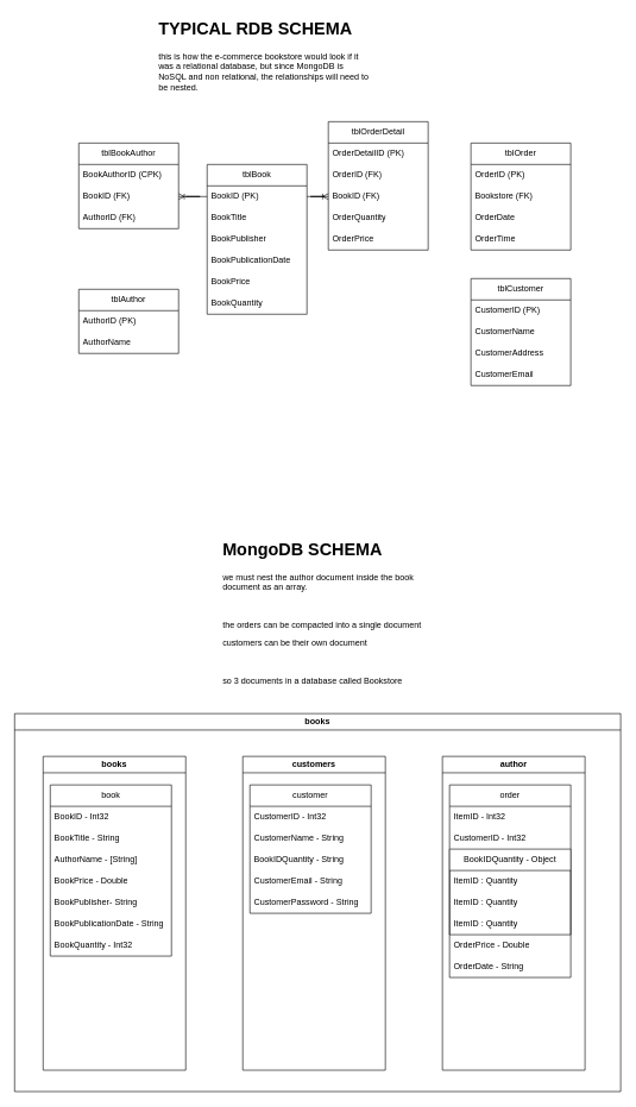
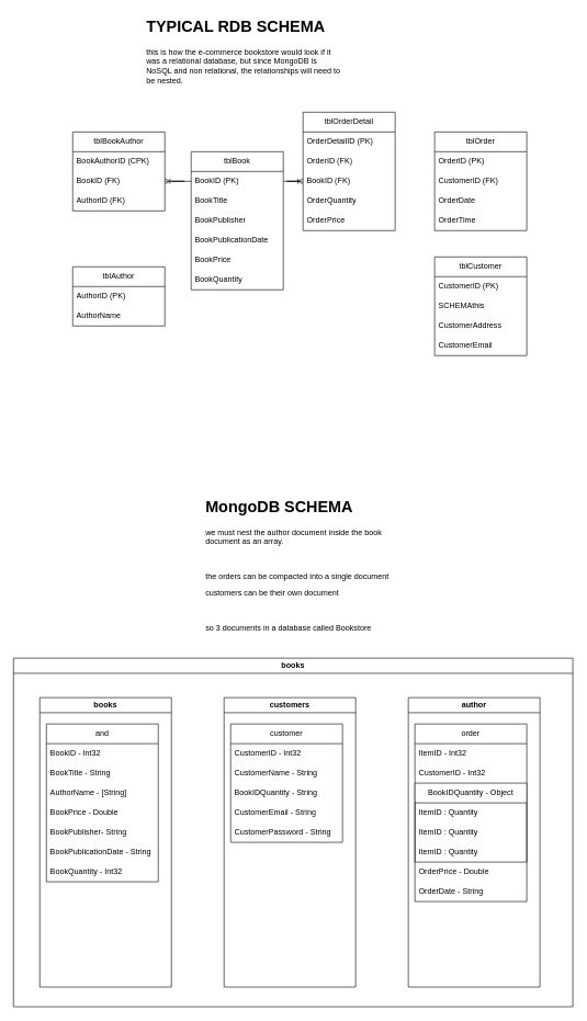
  <mxCell id="0" />
  <mxCell id="1" parent="0" />
  <mxCell id="2" value="tblBook" style="swimlane;fontStyle=0;childLayout=stackLayout;horizontal=1;startSize=30;horizontalStack=0;resizeParent=1;resizeParentMax=0;resizeLast=0;collapsible=1;marginBottom=0;whiteSpace=wrap;html=1;" parent="1" vertex="1"><mxGeometry x="290" y="230" width="140" height="210" as="geometry" /></mxCell>
  <mxCell id="3" value="BookID (PK)" style="text;strokeColor=none;fillColor=none;align=left;verticalAlign=middle;spacingLeft=4;spacingRight=4;overflow=hidden;points=[[0,0.5],[1,0.5]];portConstraint=eastwest;rotatable=0;whiteSpace=wrap;html=1;" parent="2" vertex="1"><mxGeometry y="30" width="140" height="30" as="geometry" /></mxCell>
  <mxCell id="4" value="BookTitle" style="text;strokeColor=none;fillColor=none;align=left;verticalAlign=middle;spacingLeft=4;spacingRight=4;overflow=hidden;points=[[0,0.5],[1,0.5]];portConstraint=eastwest;rotatable=0;whiteSpace=wrap;html=1;" parent="2" vertex="1"><mxGeometry y="60" width="140" height="30" as="geometry" /></mxCell>
  <mxCell id="5" value="BookPublisher" style="text;strokeColor=none;fillColor=none;align=left;verticalAlign=middle;spacingLeft=4;spacingRight=4;overflow=hidden;points=[[0,0.5],[1,0.5]];portConstraint=eastwest;rotatable=0;whiteSpace=wrap;html=1;" parent="2" vertex="1"><mxGeometry y="90" width="140" height="30" as="geometry" /></mxCell>
  <mxCell id="6" value="BookPublicationDate" style="text;strokeColor=none;fillColor=none;align=left;verticalAlign=middle;spacingLeft=4;spacingRight=4;overflow=hidden;points=[[0,0.5],[1,0.5]];portConstraint=eastwest;rotatable=0;whiteSpace=wrap;html=1;" parent="2" vertex="1"><mxGeometry y="120" width="140" height="30" as="geometry" /></mxCell>
  <mxCell id="7" value="BookPrice" style="text;strokeColor=none;fillColor=none;align=left;verticalAlign=middle;spacingLeft=4;spacingRight=4;overflow=hidden;points=[[0,0.5],[1,0.5]];portConstraint=eastwest;rotatable=0;whiteSpace=wrap;html=1;" parent="2" vertex="1"><mxGeometry y="150" width="140" height="30" as="geometry" /></mxCell>
  <mxCell id="8" value="BookQuantity" style="text;strokeColor=none;fillColor=none;align=left;verticalAlign=middle;spacingLeft=4;spacingRight=4;overflow=hidden;points=[[0,0.5],[1,0.5]];portConstraint=eastwest;rotatable=0;whiteSpace=wrap;html=1;" parent="2" vertex="1"><mxGeometry y="180" width="140" height="30" as="geometry" /></mxCell>
  <mxCell id="9" value="tblAuthor" style="swimlane;fontStyle=0;childLayout=stackLayout;horizontal=1;startSize=30;horizontalStack=0;resizeParent=1;resizeParentMax=0;resizeLast=0;collapsible=1;marginBottom=0;whiteSpace=wrap;html=1;" parent="1" vertex="1"><mxGeometry x="110" y="405" width="140" height="90" as="geometry" /></mxCell>
  <mxCell id="10" value="&lt;div&gt;AuthorID (PK)&lt;/div&gt;" style="text;strokeColor=none;fillColor=none;align=left;verticalAlign=middle;spacingLeft=4;spacingRight=4;overflow=hidden;points=[[0,0.5],[1,0.5]];portConstraint=eastwest;rotatable=0;whiteSpace=wrap;html=1;" parent="9" vertex="1"><mxGeometry y="30" width="140" height="30" as="geometry" /></mxCell>
  <mxCell id="11" value="&lt;div&gt;AuthorName&lt;/div&gt;" style="text;strokeColor=none;fillColor=none;align=left;verticalAlign=middle;spacingLeft=4;spacingRight=4;overflow=hidden;points=[[0,0.5],[1,0.5]];portConstraint=eastwest;rotatable=0;whiteSpace=wrap;html=1;" parent="9" vertex="1"><mxGeometry y="60" width="140" height="30" as="geometry" /></mxCell>
  <mxCell id="12" value="tblOrder" style="swimlane;fontStyle=0;childLayout=stackLayout;horizontal=1;startSize=30;horizontalStack=0;resizeParent=1;resizeParentMax=0;resizeLast=0;collapsible=1;marginBottom=0;whiteSpace=wrap;html=1;" parent="1" vertex="1"><mxGeometry x="660" y="200" width="140" height="150" as="geometry" /></mxCell>
  <mxCell id="13" value="&lt;div&gt;OrderID (PK)&lt;/div&gt;" style="text;strokeColor=none;fillColor=none;align=left;verticalAlign=middle;spacingLeft=4;spacingRight=4;overflow=hidden;points=[[0,0.5],[1,0.5]];portConstraint=eastwest;rotatable=0;whiteSpace=wrap;html=1;" parent="12" vertex="1"><mxGeometry y="30" width="140" height="30" as="geometry" /></mxCell>
- <mxCell id="14" value="&lt;div&gt;Bookstore (FK)&lt;/div&gt;" style="text;strokeColor=none;fillColor=none;align=left;verticalAlign=middle;spacingLeft=4;spacingRight=4;overflow=hidden;points=[[0,0.5],[1,0.5]];portConstraint=eastwest;rotatable=0;whiteSpace=wrap;html=1;" parent="12" vertex="1"><mxGeometry y="60" width="140" height="30" as="geometry" /></mxCell>
+ <mxCell id="14" value="&lt;div&gt;CustomerID (FK)&lt;/div&gt;" style="text;strokeColor=none;fillColor=none;align=left;verticalAlign=middle;spacingLeft=4;spacingRight=4;overflow=hidden;points=[[0,0.5],[1,0.5]];portConstraint=eastwest;rotatable=0;whiteSpace=wrap;html=1;" parent="12" vertex="1"><mxGeometry y="60" width="140" height="30" as="geometry" /></mxCell>
  <mxCell id="15" value="OrderDate" style="text;strokeColor=none;fillColor=none;align=left;verticalAlign=middle;spacingLeft=4;spacingRight=4;overflow=hidden;points=[[0,0.5],[1,0.5]];portConstraint=eastwest;rotatable=0;whiteSpace=wrap;html=1;" parent="12" vertex="1"><mxGeometry y="90" width="140" height="30" as="geometry" /></mxCell>
  <mxCell id="16" value="OrderTime" style="text;strokeColor=none;fillColor=none;align=left;verticalAlign=middle;spacingLeft=4;spacingRight=4;overflow=hidden;points=[[0,0.5],[1,0.5]];portConstraint=eastwest;rotatable=0;whiteSpace=wrap;html=1;" parent="12" vertex="1"><mxGeometry y="120" width="140" height="30" as="geometry" /></mxCell>
  <mxCell id="17" value="tblOrderDetail" style="swimlane;fontStyle=0;childLayout=stackLayout;horizontal=1;startSize=30;horizontalStack=0;resizeParent=1;resizeParentMax=0;resizeLast=0;collapsible=1;marginBottom=0;whiteSpace=wrap;html=1;" parent="1" vertex="1"><mxGeometry x="460" y="170" width="140" height="180" as="geometry" /></mxCell>
  <mxCell id="18" value="&lt;div&gt;OrderDetailID (PK)&lt;/div&gt;" style="text;strokeColor=none;fillColor=none;align=left;verticalAlign=middle;spacingLeft=4;spacingRight=4;overflow=hidden;points=[[0,0.5],[1,0.5]];portConstraint=eastwest;rotatable=0;whiteSpace=wrap;html=1;" parent="17" vertex="1"><mxGeometry y="30" width="140" height="30" as="geometry" /></mxCell>
  <mxCell id="19" value="&lt;div&gt;OrderID (FK)&lt;/div&gt;" style="text;strokeColor=none;fillColor=none;align=left;verticalAlign=middle;spacingLeft=4;spacingRight=4;overflow=hidden;points=[[0,0.5],[1,0.5]];portConstraint=eastwest;rotatable=0;whiteSpace=wrap;html=1;" parent="17" vertex="1"><mxGeometry y="60" width="140" height="30" as="geometry" /></mxCell>
  <mxCell id="20" value="&lt;div&gt;BookID (FK)&lt;/div&gt;" style="text;strokeColor=none;fillColor=none;align=left;verticalAlign=middle;spacingLeft=4;spacingRight=4;overflow=hidden;points=[[0,0.5],[1,0.5]];portConstraint=eastwest;rotatable=0;whiteSpace=wrap;html=1;" parent="17" vertex="1"><mxGeometry y="90" width="140" height="30" as="geometry" /></mxCell>
  <mxCell id="21" value="OrderQuantity" style="text;strokeColor=none;fillColor=none;align=left;verticalAlign=middle;spacingLeft=4;spacingRight=4;overflow=hidden;points=[[0,0.5],[1,0.5]];portConstraint=eastwest;rotatable=0;whiteSpace=wrap;html=1;" parent="17" vertex="1"><mxGeometry y="120" width="140" height="30" as="geometry" /></mxCell>
  <mxCell id="22" value="OrderPrice" style="text;strokeColor=none;fillColor=none;align=left;verticalAlign=middle;spacingLeft=4;spacingRight=4;overflow=hidden;points=[[0,0.5],[1,0.5]];portConstraint=eastwest;rotatable=0;whiteSpace=wrap;html=1;" parent="17" vertex="1"><mxGeometry y="150" width="140" height="30" as="geometry" /></mxCell>
  <mxCell id="23" value="tblCustomer" style="swimlane;fontStyle=0;childLayout=stackLayout;horizontal=1;startSize=30;horizontalStack=0;resizeParent=1;resizeParentMax=0;resizeLast=0;collapsible=1;marginBottom=0;whiteSpace=wrap;html=1;" parent="1" vertex="1"><mxGeometry x="660" y="390" width="140" height="150" as="geometry" /></mxCell>
  <mxCell id="24" value="&lt;div&gt;CustomerID (PK)&lt;/div&gt;" style="text;strokeColor=none;fillColor=none;align=left;verticalAlign=middle;spacingLeft=4;spacingRight=4;overflow=hidden;points=[[0,0.5],[1,0.5]];portConstraint=eastwest;rotatable=0;whiteSpace=wrap;html=1;" parent="23" vertex="1"><mxGeometry y="30" width="140" height="30" as="geometry" /></mxCell>
- <mxCell id="25" value="CustomerName" style="text;strokeColor=none;fillColor=none;align=left;verticalAlign=middle;spacingLeft=4;spacingRight=4;overflow=hidden;points=[[0,0.5],[1,0.5]];portConstraint=eastwest;rotatable=0;whiteSpace=wrap;html=1;" parent="23" vertex="1"><mxGeometry y="60" width="140" height="30" as="geometry" /></mxCell>
+ <mxCell id="25" value="SCHEMAthis" style="text;strokeColor=none;fillColor=none;align=left;verticalAlign=middle;spacingLeft=4;spacingRight=4;overflow=hidden;points=[[0,0.5],[1,0.5]];portConstraint=eastwest;rotatable=0;whiteSpace=wrap;html=1;" parent="23" vertex="1"><mxGeometry y="60" width="140" height="30" as="geometry" /></mxCell>
  <mxCell id="26" value="CustomerAddress" style="text;strokeColor=none;fillColor=none;align=left;verticalAlign=middle;spacingLeft=4;spacingRight=4;overflow=hidden;points=[[0,0.5],[1,0.5]];portConstraint=eastwest;rotatable=0;whiteSpace=wrap;html=1;" parent="23" vertex="1"><mxGeometry y="90" width="140" height="30" as="geometry" /></mxCell>
  <mxCell id="27" value="CustomerEmail" style="text;strokeColor=none;fillColor=none;align=left;verticalAlign=middle;spacingLeft=4;spacingRight=4;overflow=hidden;points=[[0,0.5],[1,0.5]];portConstraint=eastwest;rotatable=0;whiteSpace=wrap;html=1;" parent="23" vertex="1"><mxGeometry y="120" width="140" height="30" as="geometry" /></mxCell>
  <mxCell id="28" value="tblBookAuthor" style="swimlane;fontStyle=0;childLayout=stackLayout;horizontal=1;startSize=30;horizontalStack=0;resizeParent=1;resizeParentMax=0;resizeLast=0;collapsible=1;marginBottom=0;whiteSpace=wrap;html=1;" parent="1" vertex="1"><mxGeometry x="110" y="200" width="140" height="120" as="geometry" /></mxCell>
  <mxCell id="29" value="BookAuthorID (CPK)" style="text;strokeColor=none;fillColor=none;align=left;verticalAlign=middle;spacingLeft=4;spacingRight=4;overflow=hidden;points=[[0,0.5],[1,0.5]];portConstraint=eastwest;rotatable=0;whiteSpace=wrap;html=1;" parent="28" vertex="1"><mxGeometry y="30" width="140" height="30" as="geometry" /></mxCell>
  <mxCell id="30" value="BookID (FK)" style="text;strokeColor=none;fillColor=none;align=left;verticalAlign=middle;spacingLeft=4;spacingRight=4;overflow=hidden;points=[[0,0.5],[1,0.5]];portConstraint=eastwest;rotatable=0;whiteSpace=wrap;html=1;" parent="28" vertex="1"><mxGeometry y="60" width="140" height="30" as="geometry" /></mxCell>
  <mxCell id="31" value="AuthorID (FK)" style="text;strokeColor=none;fillColor=none;align=left;verticalAlign=middle;spacingLeft=4;spacingRight=4;overflow=hidden;points=[[0,0.5],[1,0.5]];portConstraint=eastwest;rotatable=0;whiteSpace=wrap;html=1;" parent="28" vertex="1"><mxGeometry y="90" width="140" height="30" as="geometry" /></mxCell>
  <mxCell id="32" value="" style="edgeStyle=entityRelationEdgeStyle;fontSize=12;html=1;endArrow=ERoneToMany;rounded=0;exitX=0;exitY=0.5;exitDx=0;exitDy=0;entryX=1;entryY=0.5;entryDx=0;entryDy=0;" parent="1" source="3" target="30" edge="1"><mxGeometry width="100" height="100" relative="1" as="geometry"><mxPoint x="470" y="570" as="sourcePoint" /><mxPoint x="570" y="470" as="targetPoint" /></mxGeometry></mxCell>
  <mxCell id="33" value="" style="edgeStyle=entityRelationEdgeStyle;fontSize=12;html=1;endArrow=ERoneToMany;exitX=1;exitY=0.5;exitDx=0;exitDy=0;entryX=0;entryY=0.5;entryDx=0;entryDy=0;" parent="1" source="3" target="20" edge="1"><mxGeometry width="100" height="100" relative="1" as="geometry"><mxPoint x="460" y="410" as="sourcePoint" /><mxPoint x="560" y="310" as="targetPoint" /></mxGeometry></mxCell>
  <mxCell id="34" value="&lt;h1 style=&quot;margin-top: 0px;&quot;&gt;TYPICAL RDB SCHEMA&lt;/h1&gt;&lt;p&gt;this is how the e-commerce bookstore would look if it was a relational database, but since MongoDB is NoSQL and non relational, the relationships will need to be nested.&lt;br&gt;&lt;/p&gt;" style="text;html=1;whiteSpace=wrap;overflow=hidden;rounded=0;" parent="1" vertex="1"><mxGeometry x="220" y="20" width="300" height="120" as="geometry" /></mxCell>
  <mxCell id="35" value="&lt;h1 style=&quot;margin-top: 0px;&quot;&gt;MongoDB SCHEMA&lt;/h1&gt;&lt;p&gt;we must nest the author document inside the book document as an array.&lt;br&gt;&lt;/p&gt;&lt;p&gt;&lt;br&gt;&lt;/p&gt;&lt;p&gt;the orders can be compacted into a single document&lt;/p&gt;&lt;p&gt;customers can be their own document&lt;/p&gt;&lt;p&gt;&lt;br&gt;&lt;/p&gt;&lt;p&gt;so 3 documents in a database called Bookstore&lt;/p&gt;" style="text;html=1;whiteSpace=wrap;overflow=hidden;rounded=0;" parent="1" vertex="1"><mxGeometry x="310" y="750" width="300" height="230" as="geometry" /></mxCell>
  <mxCell id="36" value="books" style="swimlane;whiteSpace=wrap;html=1;startSize=23;" parent="1" vertex="1"><mxGeometry y="1000" width="850" height="530" as="geometry" x="20" /></mxCell>
  <mxCell id="37" value="books" style="swimlane;whiteSpace=wrap;html=1;" parent="36" vertex="1"><mxGeometry x="40" y="60" width="200" height="440" as="geometry" /></mxCell>
- <mxCell id="38" value="book" style="swimlane;fontStyle=0;childLayout=stackLayout;horizontal=1;startSize=30;horizontalStack=0;resizeParent=1;resizeParentMax=0;resizeLast=0;collapsible=1;marginBottom=0;whiteSpace=wrap;html=1;" parent="37" vertex="1"><mxGeometry x="10" y="40" width="170" height="240" as="geometry" /></mxCell>
+ <mxCell id="38" value="and" style="swimlane;fontStyle=0;childLayout=stackLayout;horizontal=1;startSize=30;horizontalStack=0;resizeParent=1;resizeParentMax=0;resizeLast=0;collapsible=1;marginBottom=0;whiteSpace=wrap;html=1;" parent="37" vertex="1"><mxGeometry x="10" y="40" width="170" height="240" as="geometry" /></mxCell>
  <mxCell id="39" value="BookID - Int32" style="text;strokeColor=none;fillColor=none;align=left;verticalAlign=middle;spacingLeft=4;spacingRight=4;overflow=hidden;points=[[0,0.5],[1,0.5]];portConstraint=eastwest;rotatable=0;whiteSpace=wrap;html=1;" parent="38" vertex="1"><mxGeometry y="30" width="170" height="30" as="geometry" /></mxCell>
  <mxCell id="40" value="BookTitle - String" style="text;strokeColor=none;fillColor=none;align=left;verticalAlign=middle;spacingLeft=4;spacingRight=4;overflow=hidden;points=[[0,0.5],[1,0.5]];portConstraint=eastwest;rotatable=0;whiteSpace=wrap;html=1;" parent="38" vertex="1"><mxGeometry y="60" width="170" height="30" as="geometry" /></mxCell>
  <mxCell id="41" value="AuthorName - [String]" style="text;strokeColor=none;fillColor=none;align=left;verticalAlign=middle;spacingLeft=4;spacingRight=4;overflow=hidden;points=[[0,0.5],[1,0.5]];portConstraint=eastwest;rotatable=0;whiteSpace=wrap;html=1;" parent="38" vertex="1"><mxGeometry y="90" width="170" height="30" as="geometry" /></mxCell>
  <mxCell id="42" value="BookPrice - Double" style="text;strokeColor=none;fillColor=none;align=left;verticalAlign=middle;spacingLeft=4;spacingRight=4;overflow=hidden;points=[[0,0.5],[1,0.5]];portConstraint=eastwest;rotatable=0;whiteSpace=wrap;html=1;" vertex="1" parent="38"><mxGeometry y="120" width="170" height="30" as="geometry" /></mxCell>
  <mxCell id="43" value="BookPublisher- String" style="text;strokeColor=none;fillColor=none;align=left;verticalAlign=middle;spacingLeft=4;spacingRight=4;overflow=hidden;points=[[0,0.5],[1,0.5]];portConstraint=eastwest;rotatable=0;whiteSpace=wrap;html=1;" vertex="1" parent="38"><mxGeometry y="150" width="170" height="30" as="geometry" /></mxCell>
  <mxCell id="44" value="BookPublicationDate - String" style="text;strokeColor=none;fillColor=none;align=left;verticalAlign=middle;spacingLeft=4;spacingRight=4;overflow=hidden;points=[[0,0.5],[1,0.5]];portConstraint=eastwest;rotatable=0;whiteSpace=wrap;html=1;" vertex="1" parent="38"><mxGeometry y="180" width="170" height="30" as="geometry" /></mxCell>
  <mxCell id="45" value="BookQuantity - Int32" style="text;strokeColor=none;fillColor=none;align=left;verticalAlign=middle;spacingLeft=4;spacingRight=4;overflow=hidden;points=[[0,0.5],[1,0.5]];portConstraint=eastwest;rotatable=0;whiteSpace=wrap;html=1;" vertex="1" parent="38"><mxGeometry y="210" width="170" height="30" as="geometry" /></mxCell>
  <mxCell id="46" value="customers" style="swimlane;whiteSpace=wrap;html=1;" vertex="1" parent="36"><mxGeometry x="320" y="60" width="200" height="440" as="geometry" /></mxCell>
  <mxCell id="47" value="customer" style="swimlane;fontStyle=0;childLayout=stackLayout;horizontal=1;startSize=30;horizontalStack=0;resizeParent=1;resizeParentMax=0;resizeLast=0;collapsible=1;marginBottom=0;whiteSpace=wrap;html=1;" vertex="1" parent="46"><mxGeometry x="10" y="40" width="170" height="180" as="geometry" /></mxCell>
  <mxCell id="48" value="CustomerID - Int32" style="text;strokeColor=none;fillColor=none;align=left;verticalAlign=middle;spacingLeft=4;spacingRight=4;overflow=hidden;points=[[0,0.5],[1,0.5]];portConstraint=eastwest;rotatable=0;whiteSpace=wrap;html=1;" vertex="1" parent="47"><mxGeometry y="30" width="170" height="30" as="geometry" /></mxCell>
  <mxCell id="49" value="CustomerName - String" style="text;strokeColor=none;fillColor=none;align=left;verticalAlign=middle;spacingLeft=4;spacingRight=4;overflow=hidden;points=[[0,0.5],[1,0.5]];portConstraint=eastwest;rotatable=0;whiteSpace=wrap;html=1;" vertex="1" parent="47"><mxGeometry y="60" width="170" height="30" as="geometry" /></mxCell>
  <mxCell id="50" value="BookIDQuantity&amp;nbsp;- String" style="text;strokeColor=none;fillColor=none;align=left;verticalAlign=middle;spacingLeft=4;spacingRight=4;overflow=hidden;points=[[0,0.5],[1,0.5]];portConstraint=eastwest;rotatable=0;whiteSpace=wrap;html=1;" vertex="1" parent="47"><mxGeometry y="90" width="170" height="30" as="geometry" /></mxCell>
  <mxCell id="51" value="CustomerEmail&amp;nbsp;- String" style="text;strokeColor=none;fillColor=none;align=left;verticalAlign=middle;spacingLeft=4;spacingRight=4;overflow=hidden;points=[[0,0.5],[1,0.5]];portConstraint=eastwest;rotatable=0;whiteSpace=wrap;html=1;" vertex="1" parent="47"><mxGeometry y="120" width="170" height="30" as="geometry" /></mxCell>
  <mxCell id="52" value="CustomerPassword&amp;nbsp;- String" style="text;strokeColor=none;fillColor=none;align=left;verticalAlign=middle;spacingLeft=4;spacingRight=4;overflow=hidden;points=[[0,0.5],[1,0.5]];portConstraint=eastwest;rotatable=0;whiteSpace=wrap;html=1;" vertex="1" parent="47"><mxGeometry y="150" width="170" height="30" as="geometry" /></mxCell>
  <mxCell id="53" value="author" style="swimlane;whiteSpace=wrap;html=1;" vertex="1" parent="36"><mxGeometry x="600" y="60" width="200" height="440" as="geometry" /></mxCell>
  <mxCell id="54" value="order" style="swimlane;fontStyle=0;childLayout=stackLayout;horizontal=1;startSize=30;horizontalStack=0;resizeParent=1;resizeParentMax=0;resizeLast=0;collapsible=1;marginBottom=0;whiteSpace=wrap;html=1;" vertex="1" parent="53"><mxGeometry x="10" y="40" width="170" height="270" as="geometry" /></mxCell>
  <mxCell id="55" value="ItemID - Int32" style="text;strokeColor=none;fillColor=none;align=left;verticalAlign=middle;spacingLeft=4;spacingRight=4;overflow=hidden;points=[[0,0.5],[1,0.5]];portConstraint=eastwest;rotatable=0;whiteSpace=wrap;html=1;" vertex="1" parent="54"><mxGeometry y="30" width="170" height="30" as="geometry" /></mxCell>
  <mxCell id="56" value="CustomerID - Int32" style="text;strokeColor=none;fillColor=none;align=left;verticalAlign=middle;spacingLeft=4;spacingRight=4;overflow=hidden;points=[[0,0.5],[1,0.5]];portConstraint=eastwest;rotatable=0;whiteSpace=wrap;html=1;" vertex="1" parent="54"><mxGeometry y="60" width="170" height="30" as="geometry" /></mxCell>
  <mxCell id="57" value="&lt;span style=&quot;text-align: left;&quot;&gt;BookIDQuantity - Object&lt;/span&gt;" style="swimlane;fontStyle=0;childLayout=stackLayout;horizontal=1;startSize=30;horizontalStack=0;resizeParent=1;resizeParentMax=0;resizeLast=0;collapsible=1;marginBottom=0;whiteSpace=wrap;html=1;" vertex="1" parent="54"><mxGeometry y="90" width="170" height="120" as="geometry" /></mxCell>
  <mxCell id="58" value="ItemID : Quantity" style="text;strokeColor=none;fillColor=none;align=left;verticalAlign=middle;spacingLeft=4;spacingRight=4;overflow=hidden;points=[[0,0.5],[1,0.5]];portConstraint=eastwest;rotatable=0;whiteSpace=wrap;html=1;" vertex="1" parent="57"><mxGeometry y="30" width="170" height="30" as="geometry" /></mxCell>
  <mxCell id="59" value="ItemID : Quantity" style="text;strokeColor=none;fillColor=none;align=left;verticalAlign=middle;spacingLeft=4;spacingRight=4;overflow=hidden;points=[[0,0.5],[1,0.5]];portConstraint=eastwest;rotatable=0;whiteSpace=wrap;html=1;" vertex="1" parent="57"><mxGeometry y="60" width="170" height="30" as="geometry" /></mxCell>
  <mxCell id="60" value="ItemID : Quantity" style="text;strokeColor=none;fillColor=none;align=left;verticalAlign=middle;spacingLeft=4;spacingRight=4;overflow=hidden;points=[[0,0.5],[1,0.5]];portConstraint=eastwest;rotatable=0;whiteSpace=wrap;html=1;" vertex="1" parent="57"><mxGeometry y="90" width="170" height="30" as="geometry" /></mxCell>
  <mxCell id="61" value="OrderPrice - Double" style="text;strokeColor=none;fillColor=none;align=left;verticalAlign=middle;spacingLeft=4;spacingRight=4;overflow=hidden;points=[[0,0.5],[1,0.5]];portConstraint=eastwest;rotatable=0;whiteSpace=wrap;html=1;" vertex="1" parent="54"><mxGeometry y="210" width="170" height="30" as="geometry" /></mxCell>
  <mxCell id="62" value="OrderDate - String" style="text;strokeColor=none;fillColor=none;align=left;verticalAlign=middle;spacingLeft=4;spacingRight=4;overflow=hidden;points=[[0,0.5],[1,0.5]];portConstraint=eastwest;rotatable=0;whiteSpace=wrap;html=1;" vertex="1" parent="54"><mxGeometry y="240" width="170" height="30" as="geometry" /></mxCell>
